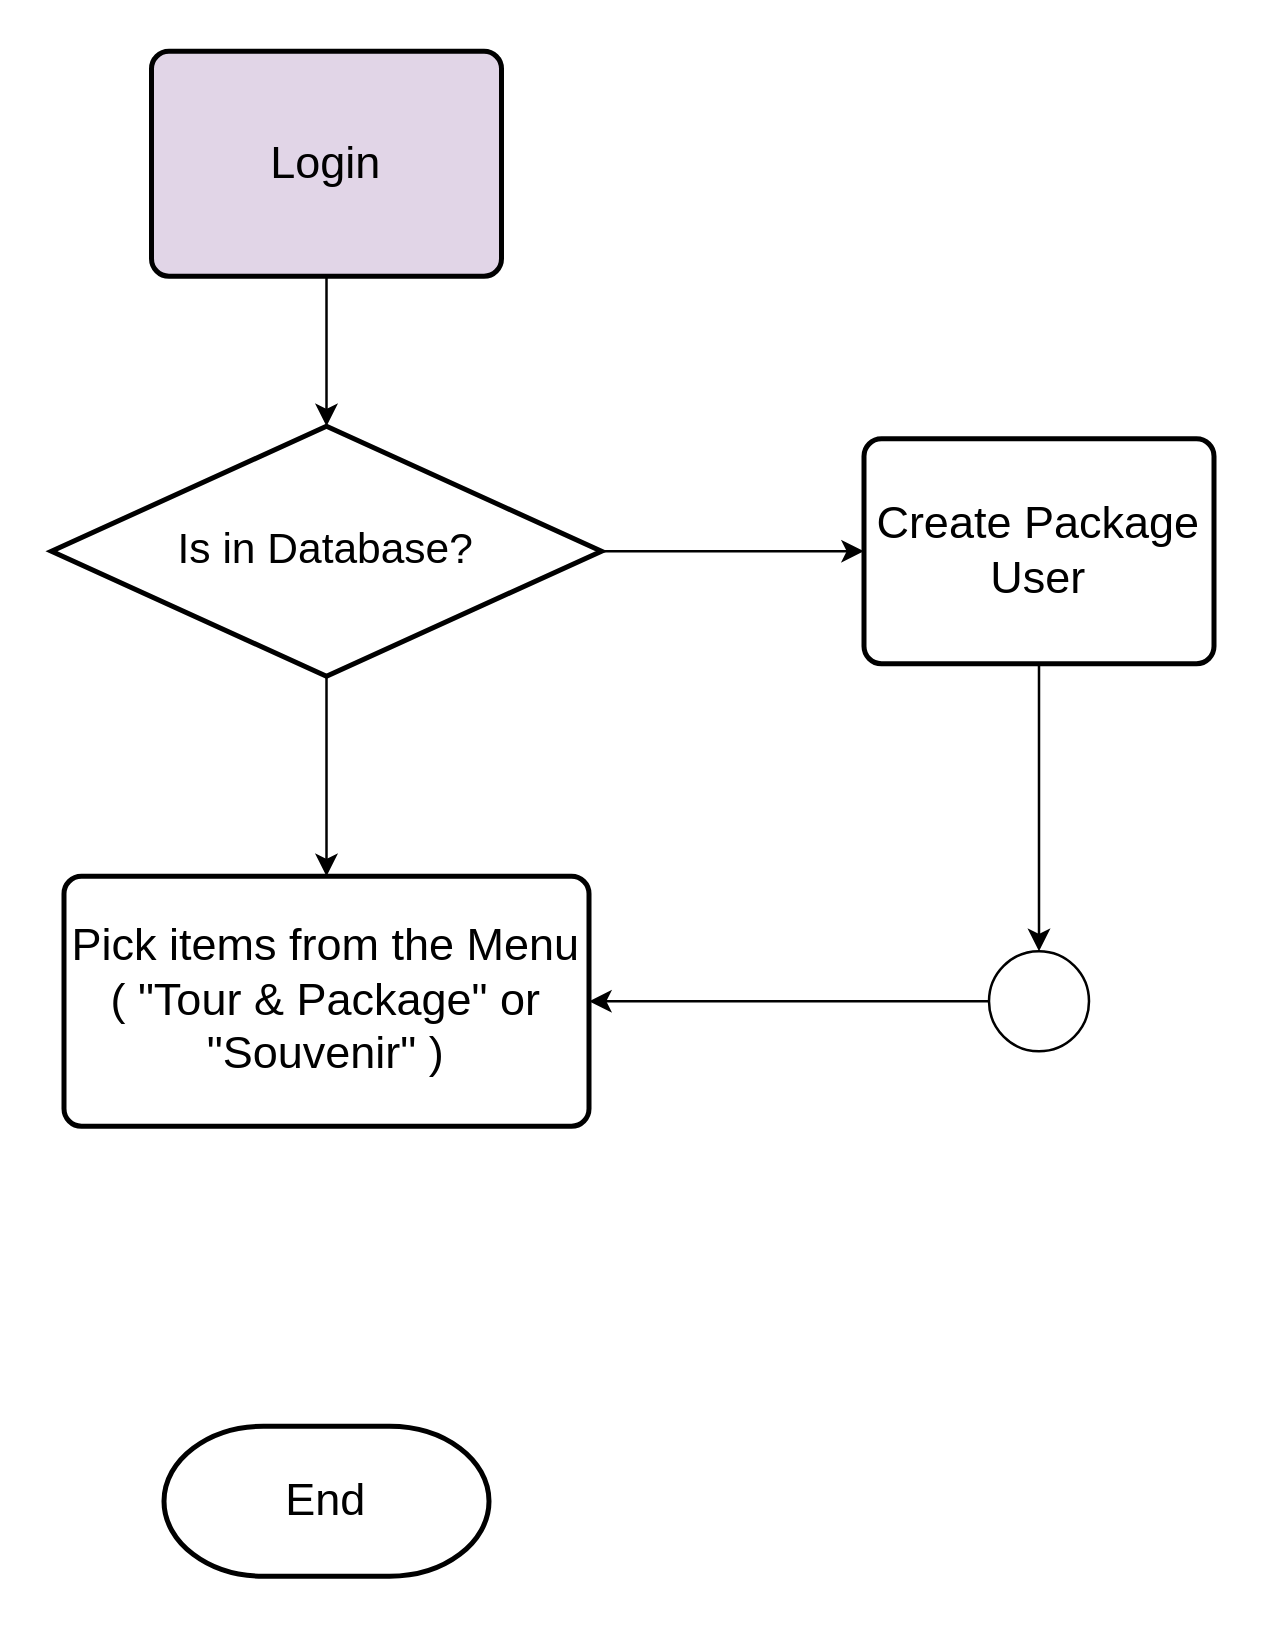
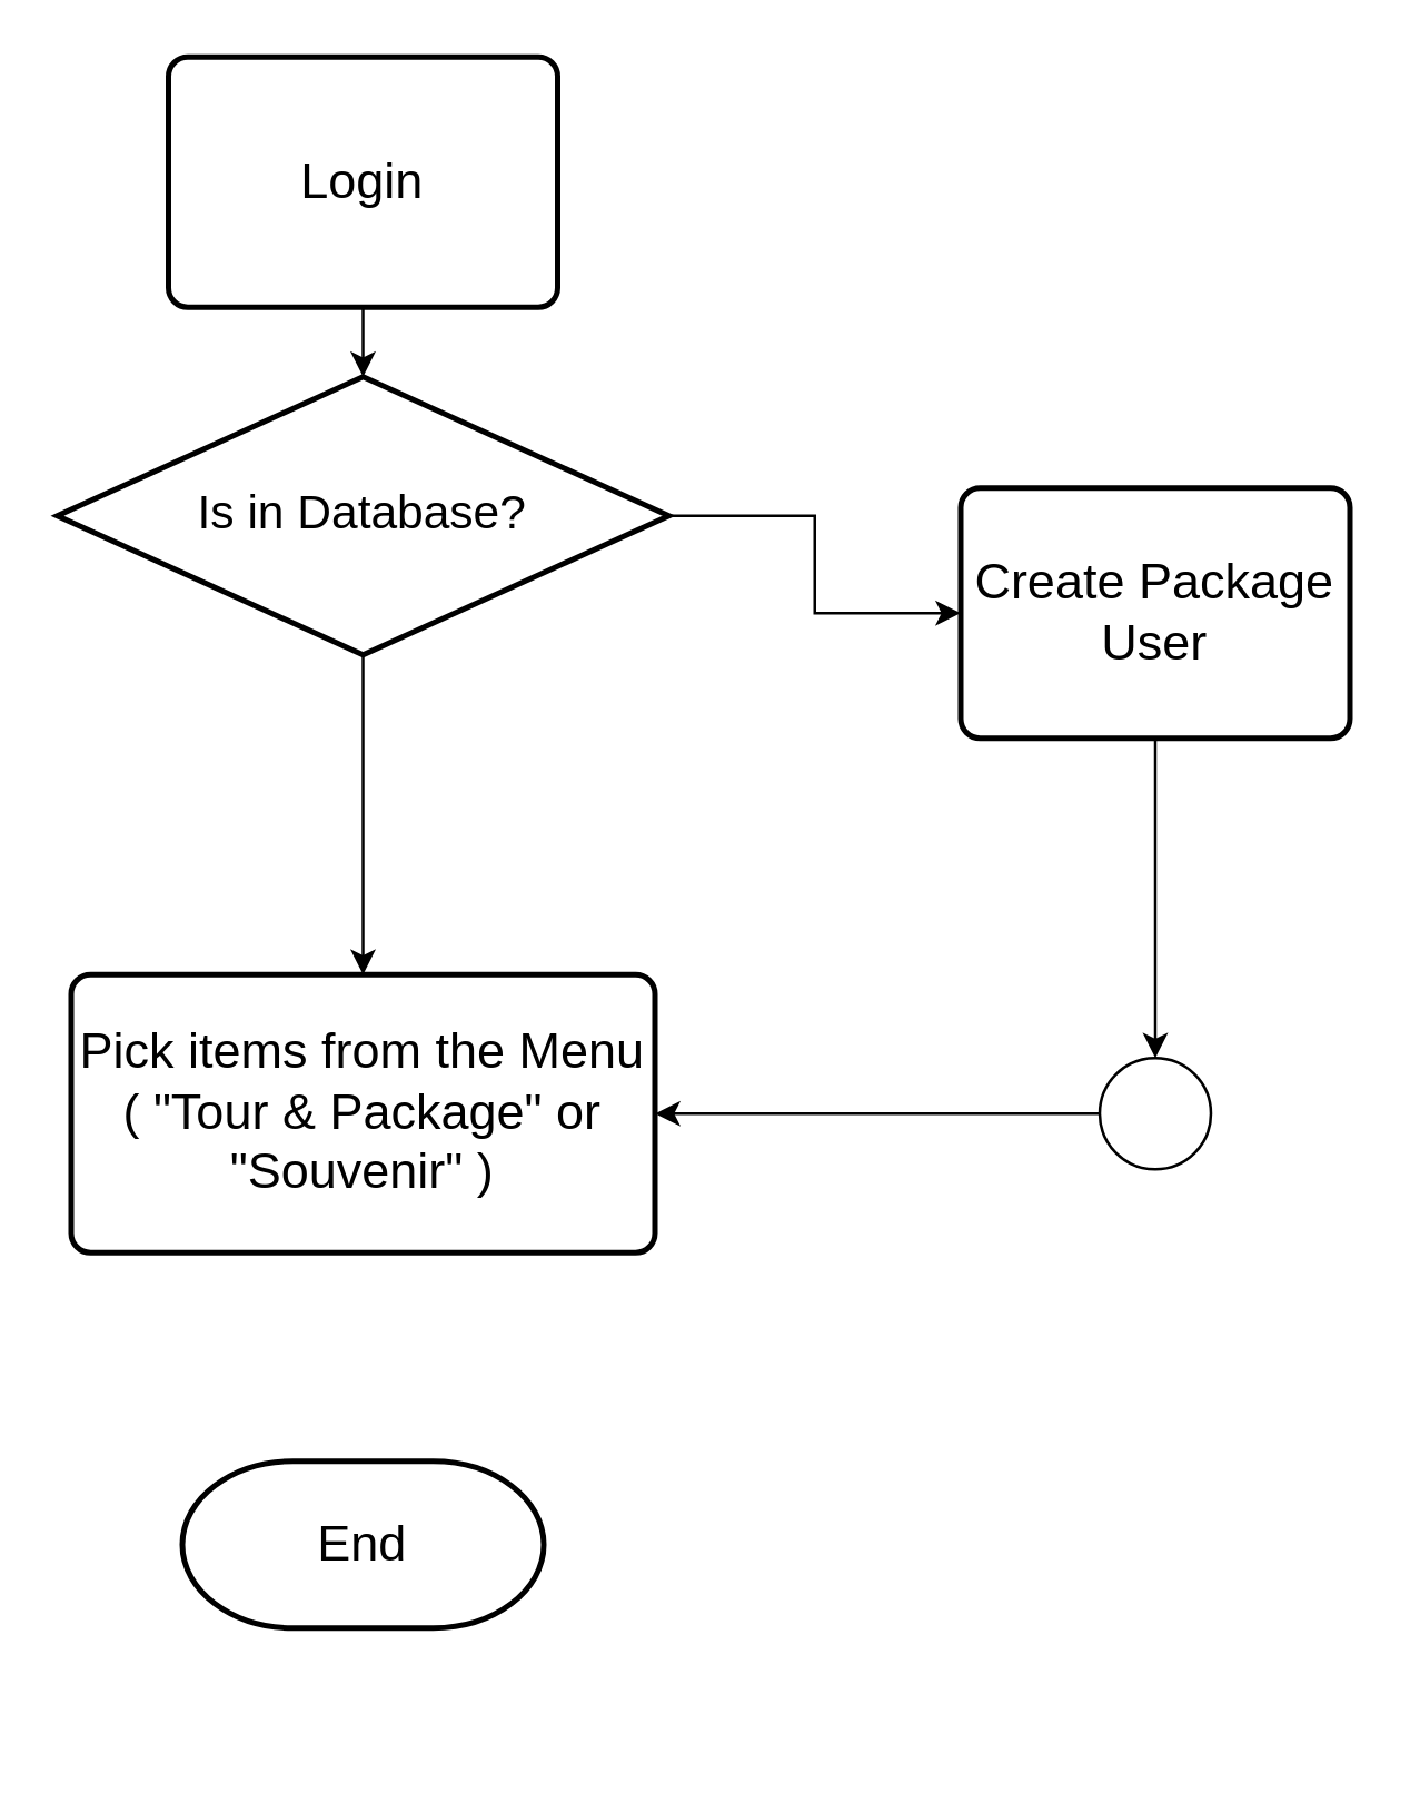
  <mxCell id="0" />
  <mxCell id="1" parent="0" />
  <mxCell id="2" value="" style="edgeStyle=orthogonalEdgeStyle;rounded=0;orthogonalLoop=1;jettySize=auto;html=1;" edge="1" parent="1" source="4" target="9"><mxGeometry relative="1" as="geometry" /></mxCell>
  <mxCell id="3" value="" style="edgeStyle=orthogonalEdgeStyle;rounded=0;orthogonalLoop=1;jettySize=auto;html=1;" edge="1" parent="1" source="4" target="10"><mxGeometry relative="1" as="geometry" /></mxCell>
- <mxCell id="4" value="&lt;font style=&quot;font-size: 17px;&quot;&gt;Is in Database?&lt;/font&gt;" style="strokeWidth=2;html=1;shape=mxgraph.flowchart.decision;whiteSpace=wrap;" vertex="1" parent="1"><mxGeometry x="20" y="170" width="220" height="100" as="geometry" /></mxCell>
+ <mxCell id="4" value="&lt;font style=&quot;font-size: 17px;&quot;&gt;Is in Database?&lt;/font&gt;" style="strokeWidth=2;html=1;shape=mxgraph.flowchart.decision;whiteSpace=wrap;" vertex="1" parent="1"><mxGeometry x="20" y="135" width="220" height="100" as="geometry" /></mxCell>
  <mxCell id="5" value="" style="edgeStyle=orthogonalEdgeStyle;rounded=0;orthogonalLoop=1;jettySize=auto;html=1;" edge="1" parent="1" source="6" target="4"><mxGeometry relative="1" as="geometry" /></mxCell>
- <mxCell id="6" value="&lt;font style=&quot;font-size: 18px;&quot;&gt;Login&lt;/font&gt;" style="rounded=1;whiteSpace=wrap;html=1;absoluteArcSize=1;arcSize=14;strokeWidth=2;fillColor=#e1d5e7;" vertex="1" parent="1"><mxGeometry x="60" y="20" width="140" height="90" as="geometry" /></mxCell>
- <mxCell id="7" value="&lt;font style=&quot;font-size: 18px;&quot;&gt;End&lt;/font&gt;" style="strokeWidth=2;html=1;shape=mxgraph.flowchart.terminator;whiteSpace=wrap;" vertex="1" parent="1"><mxGeometry x="65" y="570" width="130" height="60" as="geometry" /></mxCell>
+ <mxCell id="6" value="&lt;font style=&quot;font-size: 18px;&quot;&gt;Login&lt;/font&gt;" style="rounded=1;whiteSpace=wrap;html=1;absoluteArcSize=1;arcSize=14;strokeWidth=2;" vertex="1" parent="1"><mxGeometry x="60" y="20" width="140" height="90" as="geometry" /></mxCell>
+ <mxCell id="7" value="&lt;font style=&quot;font-size: 18px;&quot;&gt;End&lt;/font&gt;" style="strokeWidth=2;html=1;shape=mxgraph.flowchart.terminator;whiteSpace=wrap;" vertex="1" parent="1"><mxGeometry x="65" y="525" width="130" height="60" as="geometry" /></mxCell>
  <mxCell id="8" value="" style="edgeStyle=orthogonalEdgeStyle;rounded=0;orthogonalLoop=1;jettySize=auto;html=1;" edge="1" parent="1" source="9" target="12"><mxGeometry relative="1" as="geometry" /></mxCell>
  <mxCell id="9" value="&lt;font style=&quot;font-size: 18px;&quot;&gt;Create Package User&lt;/font&gt;" style="rounded=1;whiteSpace=wrap;html=1;absoluteArcSize=1;arcSize=14;strokeWidth=2;" vertex="1" parent="1"><mxGeometry x="345" y="175" width="140" height="90" as="geometry" /></mxCell>
  <mxCell id="10" value="&lt;font style=&quot;font-size: 18px;&quot;&gt;Pick items from the Menu ( &quot;Tour &amp;amp; Package&quot; or &quot;Souvenir&quot; )&lt;/font&gt;" style="rounded=1;whiteSpace=wrap;html=1;absoluteArcSize=1;arcSize=14;strokeWidth=2;" vertex="1" parent="1"><mxGeometry x="25" y="350" width="210" height="100" as="geometry" /></mxCell>
  <mxCell id="11" style="edgeStyle=orthogonalEdgeStyle;rounded=0;orthogonalLoop=1;jettySize=auto;html=1;entryX=1;entryY=0.5;entryDx=0;entryDy=0;" edge="1" parent="1" source="12" target="10"><mxGeometry relative="1" as="geometry" /></mxCell>
  <mxCell id="12" value="" style="verticalLabelPosition=bottom;verticalAlign=top;html=1;shape=mxgraph.flowchart.on-page_reference;" vertex="1" parent="1"><mxGeometry x="395" y="380" width="40" height="40" as="geometry" /></mxCell>
